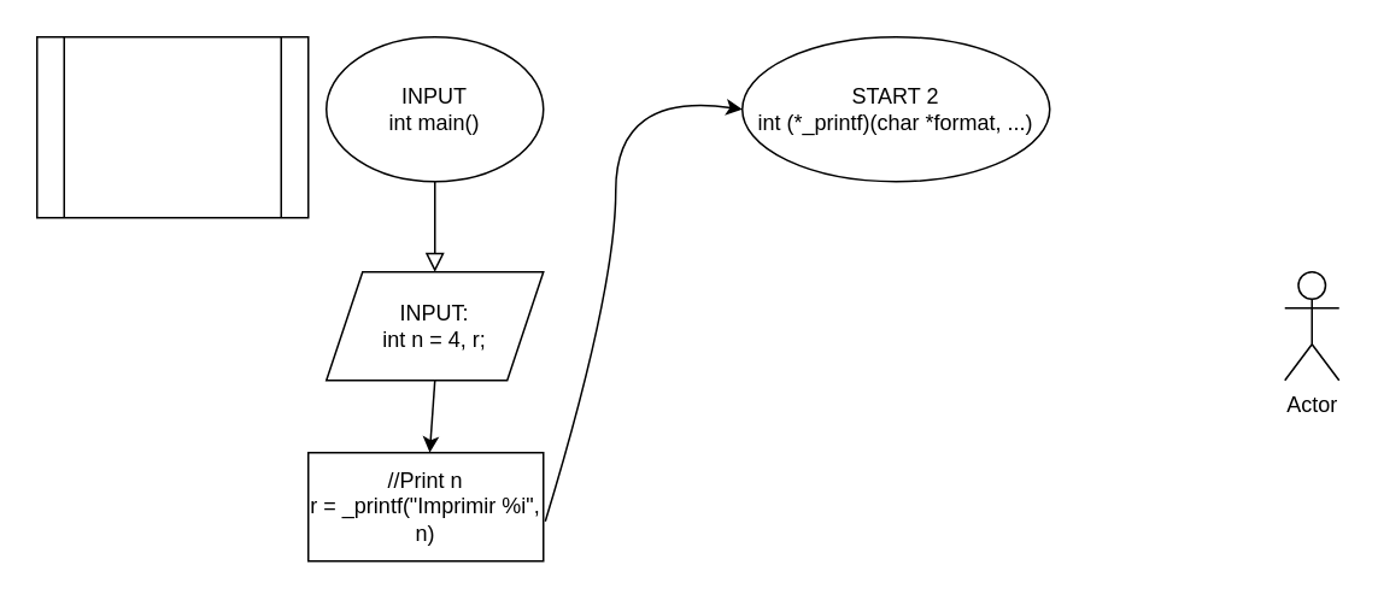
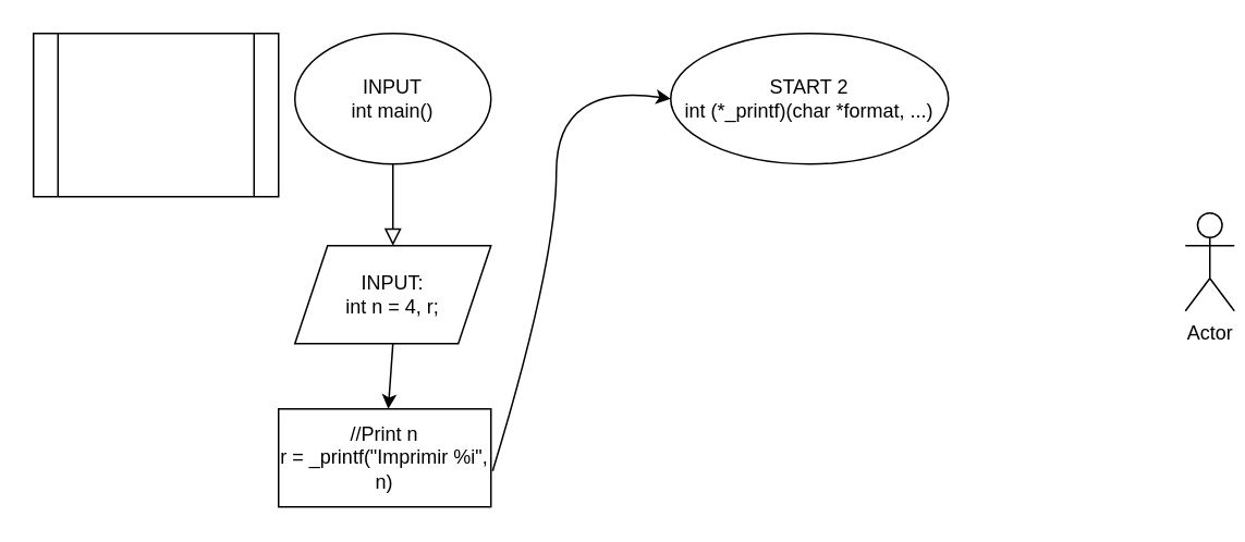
  <mxCell id="0" />
  <mxCell id="1" parent="0" />
  <mxCell id="2" value="" style="rounded=0;html=1;jettySize=auto;orthogonalLoop=1;fontSize=11;endArrow=block;endFill=0;endSize=8;strokeWidth=1;shadow=0;labelBackgroundColor=none;edgeStyle=orthogonalEdgeStyle;" parent="1" edge="1"><mxGeometry relative="1" as="geometry"><mxPoint x="240" y="100" as="sourcePoint" /><mxPoint x="240" y="150" as="targetPoint" /></mxGeometry></mxCell>
  <mxCell id="3" value="INPUT&lt;br&gt;int main()" style="ellipse;whiteSpace=wrap;html=1;" vertex="1" parent="1"><mxGeometry x="180" y="20" width="120" height="80" as="geometry" /></mxCell>
  <mxCell id="4" value="INPUT:&lt;br&gt;int n = 4, r;" style="shape=parallelogram;perimeter=parallelogramPerimeter;whiteSpace=wrap;html=1;fixedSize=1;" vertex="1" parent="1"><mxGeometry x="180" y="150" width="120" height="60" as="geometry" /></mxCell>
  <mxCell id="5" value="//Print n&lt;br&gt;r = _printf(&quot;Imprimir %i&quot;, n)" style="rounded=0;whiteSpace=wrap;html=1;" vertex="1" parent="1"><mxGeometry x="170" y="250" width="130" height="60" as="geometry" /></mxCell>
  <mxCell id="6" value="" style="endArrow=classic;html=1;exitX=0.5;exitY=1;exitDx=0;exitDy=0;" edge="1" parent="1" source="4" target="5"><mxGeometry width="50" height="50" relative="1" as="geometry"><mxPoint x="410" y="230" as="sourcePoint" /><mxPoint x="460" y="180" as="targetPoint" /></mxGeometry></mxCell>
  <mxCell id="7" value="START 2&lt;br&gt;int (*_printf)(char *format, ...)" style="ellipse;whiteSpace=wrap;html=1;" vertex="1" parent="1"><mxGeometry x="410" y="20" width="170" height="80" as="geometry" /></mxCell>
  <mxCell id="8" value="" style="curved=1;endArrow=classic;html=1;exitX=1.008;exitY=0.633;exitDx=0;exitDy=0;exitPerimeter=0;entryX=0;entryY=0.5;entryDx=0;entryDy=0;" edge="1" parent="1" source="5" target="7"><mxGeometry width="50" height="50" relative="1" as="geometry"><mxPoint x="410" y="230" as="sourcePoint" /><mxPoint x="460" y="180" as="targetPoint" /><Array as="points"><mxPoint x="340" y="160" /><mxPoint x="340" y="50" /></Array></mxGeometry></mxCell>
  <mxCell id="9" value="" style="shape=process;whiteSpace=wrap;html=1;backgroundOutline=1;" vertex="1" parent="1"><mxGeometry y="20" width="150" height="100" as="geometry" x="20" /></mxCell>
- <mxCell id="10" value="Actor" style="shape=umlActor;verticalLabelPosition=bottom;verticalAlign=top;html=1;outlineConnect=0;" vertex="1" parent="1"><mxGeometry x="710" y="150" width="30" height="60" as="geometry" /></mxCell>
+ <mxCell id="10" value="Actor" style="shape=umlActor;verticalLabelPosition=bottom;verticalAlign=top;html=1;outlineConnect=0;" vertex="1" parent="1"><mxGeometry x="725" y="130" width="30" height="60" as="geometry" /></mxCell>
